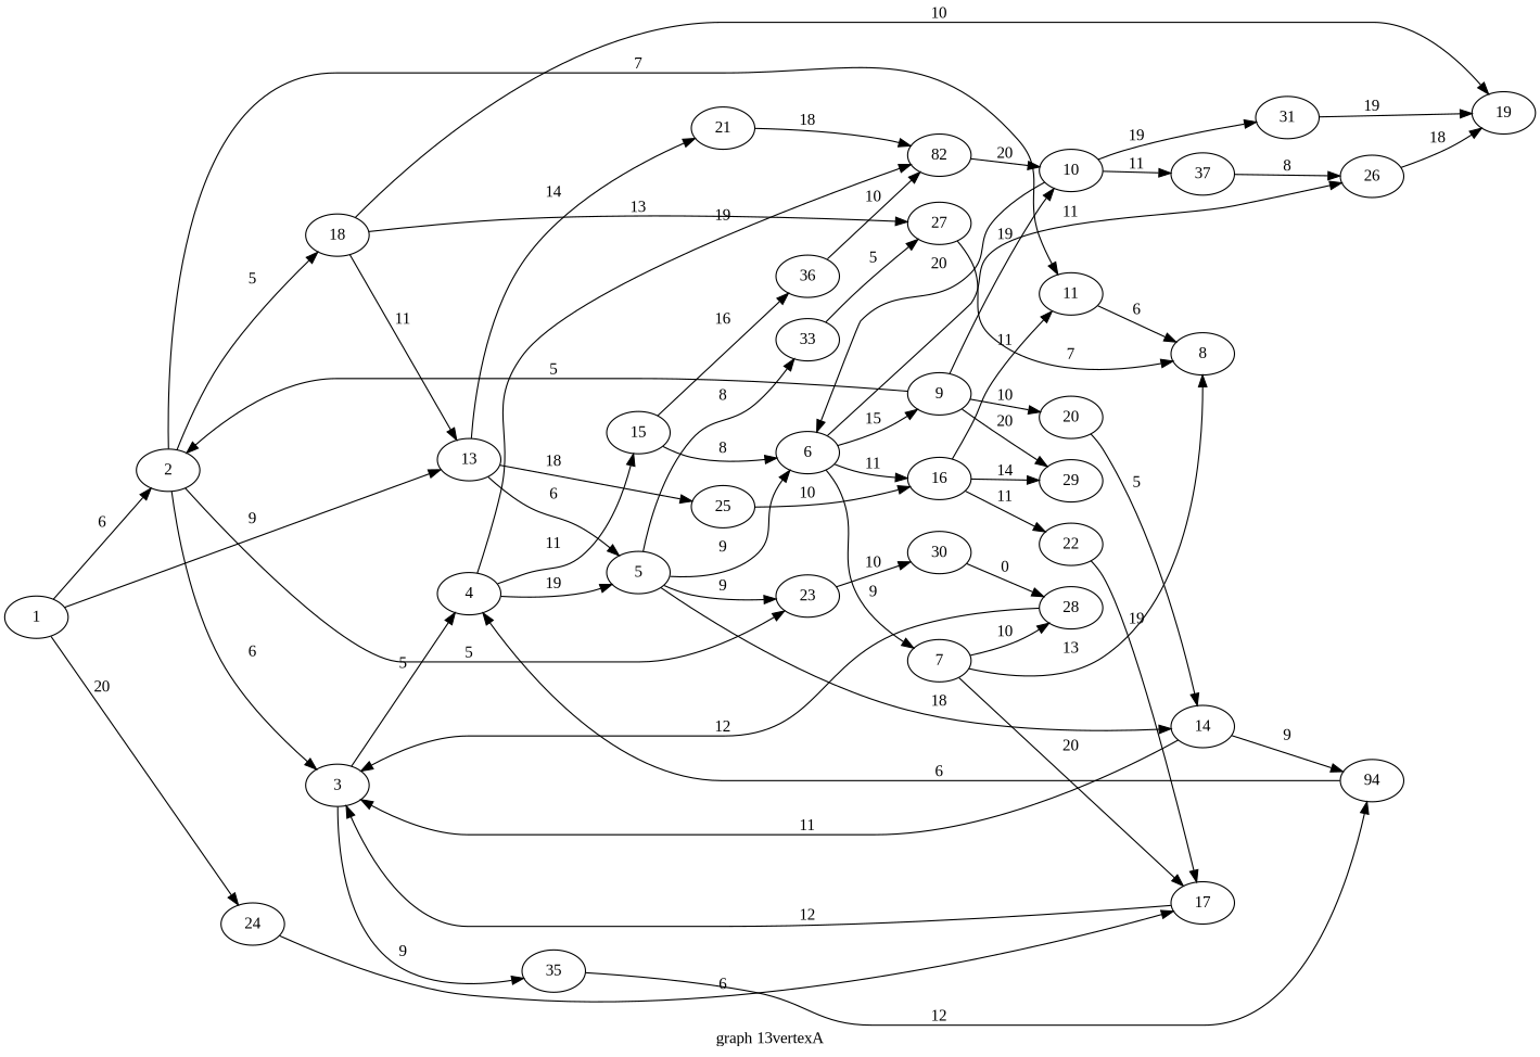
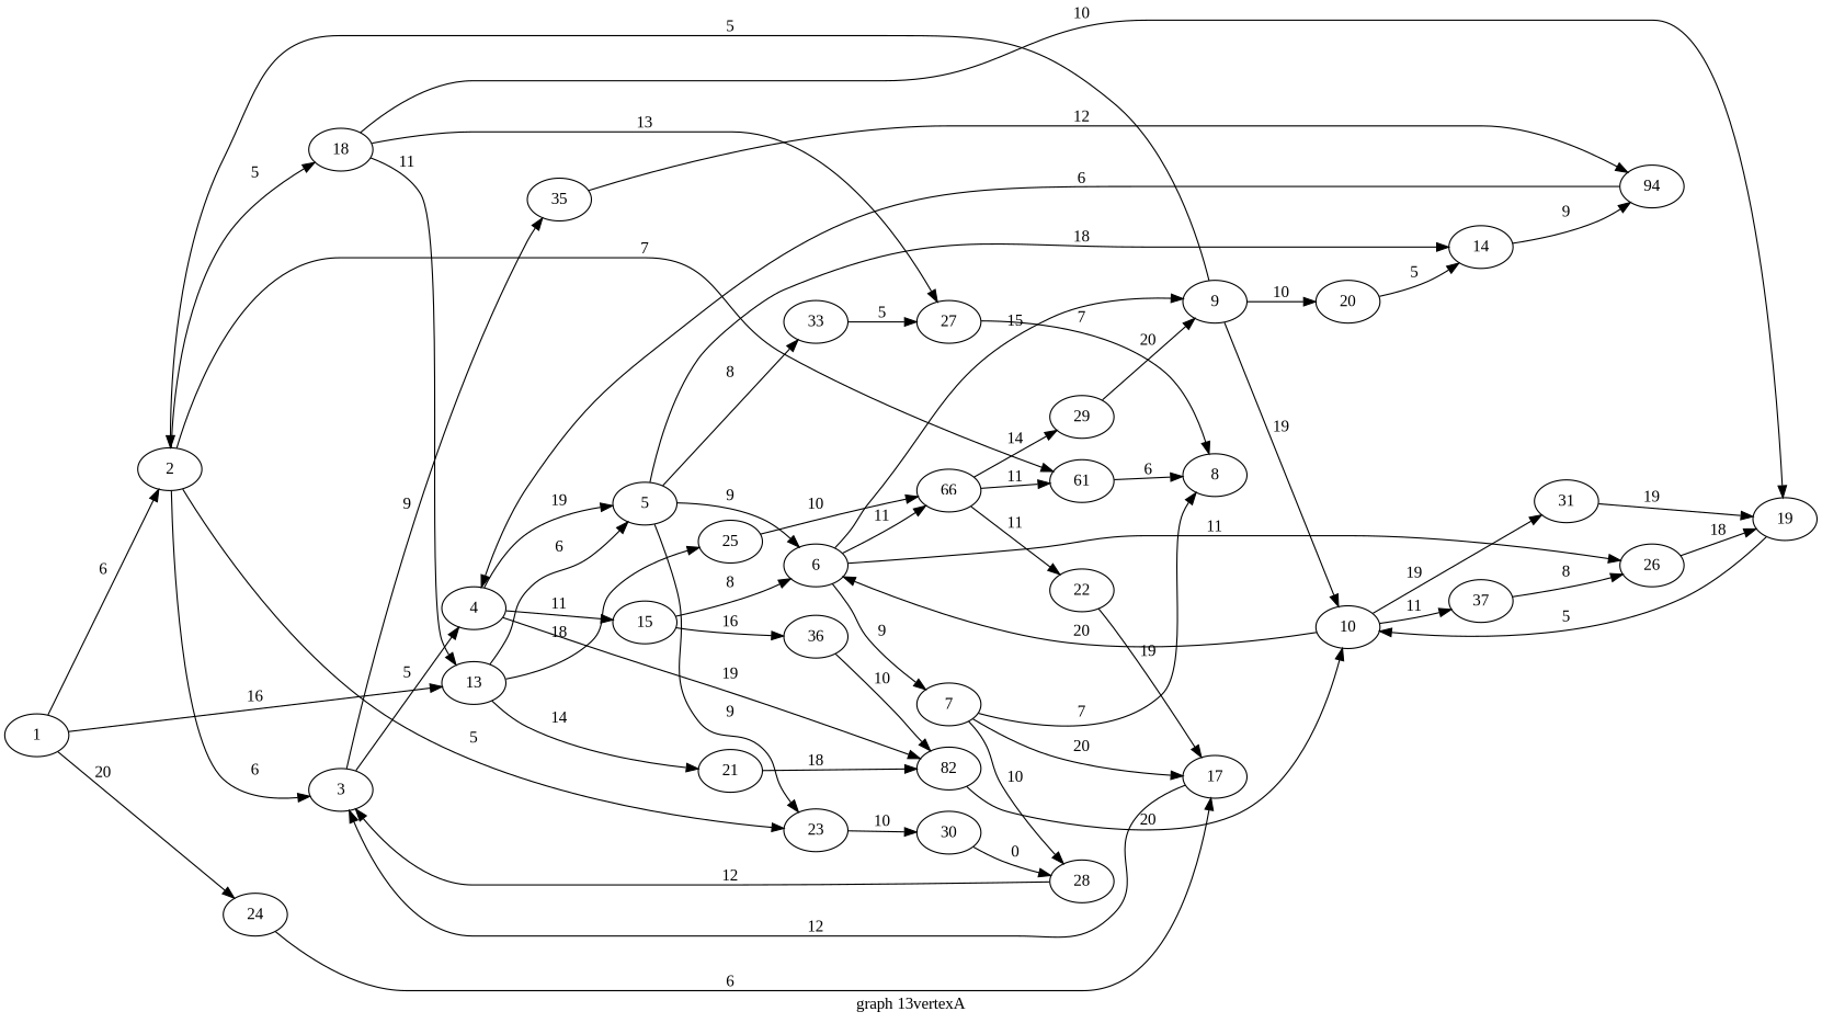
  digraph {
    fontname="Liberation Serif"
    label="graph 13vertexA"
    rankdir=LR
    node [fontname="Liberation Serif"]
    edge [fontname="Liberation Serif"]
    1
    2
    13
    24
    3
-   11
+   11 [label=61]
    18
    23
    5
    21
    25
    17
    4
    35
    8
    19
    27
    n18 [label=82]
    15
    n20 [label=94]
    6
    14
    33
    10
    36
    7
    9
-   16
+   16 [label=66]
    26
    30
    28
    20
    22
    29
    31
    37
    1 -> 2 [label=" 6 "]
-   1 -> 13 [label=" 9 "]
+   1 -> 13 [label=" 16 "]
    1 -> 24 [label=" 20 "]
    2 -> 3 [label=" 6 "]
    2 -> 11 [label=" 7 "]
    2 -> 18 [label=" 5 "]
    2 -> 23 [label=" 5 "]
    13 -> 5 [label=" 6 "]
    13 -> 21 [label=" 14 "]
    13 -> 25 [label=" 18 "]
    24 -> 17 [label=" 6 "]
    3 -> 4 [label=" 5 "]
    3 -> 35 [label=" 9 "]
    11 -> 8 [label=" 6 "]
    18 -> 13 [label=" 11 "]
    18 -> 19 [label=" 10 "]
    18 -> 27 [label=" 13 "]
    23 -> 30 [label=" 10 "]
    5 -> 23 [label=" 9 "]
    5 -> 6 [label=" 9 "]
    5 -> 14 [label=" 18 "]
    5 -> 33 [label=" 8 "]
    21 -> n18 [label=" 18 "]
    25 -> 16 [label=" 10 "]
    17 -> 3 [label=" 12 "]
    4 -> 5 [label=" 19 "]
    4 -> n18 [label=" 19 "]
    4 -> 15 [label=" 11 "]
    35 -> n20 [label=" 12 "]
+   19 -> 10 [label=" 5 "]
    27 -> 8 [label=" 7 "]
    n18 -> 10 [label=" 20 "]
    15 -> 6 [label=" 8 "]
    15 -> 36 [label=" 16 "]
    n20 -> 4 [label=" 6 "]
    6 -> 7 [label=" 9 "]
    6 -> 9 [label=" 15 "]
    6 -> 16 [label=" 11 "]
    6 -> 26 [label=" 11 "]
-   14 -> 3 [label=" 11 "]
    14 -> n20 [label=" 9 "]
    33 -> 27 [label=" 5 "]
    10 -> 6 [label=" 20 "]
    10 -> 31 [label=" 19 "]
    10 -> 37 [label=" 11 "]
    36 -> n18 [label=" 10 "]
    7 -> 17 [label=" 20 "]
-   7 -> 8 [label=" 13 "]
+   7 -> 8 [label=" 7 "]
    7 -> 28 [label=" 10 "]
    9 -> 2 [label=" 5 "]
    9 -> 10 [label=" 19 "]
    9 -> 20 [label=" 10 "]
    16 -> 11 [label=" 11 "]
    16 -> 22 [label=" 11 "]
    16 -> 29 [label=" 14 "]
    26 -> 19 [label=" 18 "]
    30 -> 28 [label=" 0 "]
    28 -> 3 [label=" 12 "]
    20 -> 14 [label=" 5 "]
    22 -> 17 [label=" 19 "]
-   9 -> 29 [label=" 20 "]
+   29 -> 9 [label=" 20 "]
    31 -> 19 [label=" 19 "]
    37 -> 26 [label=" 8 "]
  }
